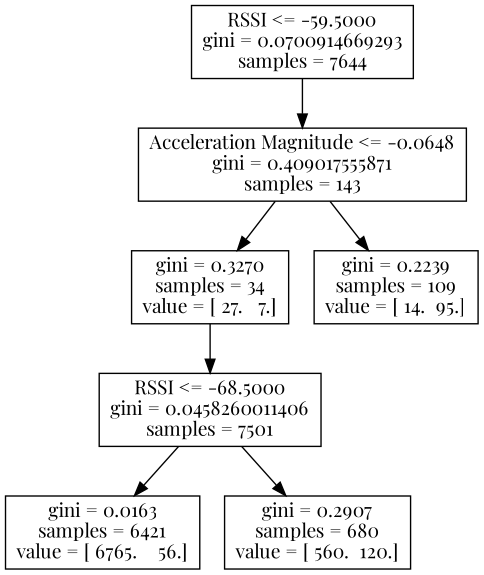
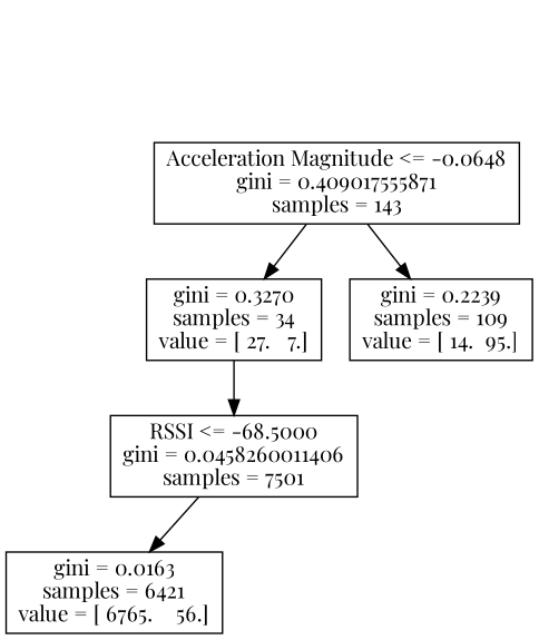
  digraph {
    fontname="Playfair Display"
    node [fontname="Playfair Display" shape=box]
    edge [fontname="Playfair Display"]
-   n1 [label="RSSI <= -59.5000\ngini = 0.0700914669293\nsamples = 7644"]
    n2 [label="Acceleration Magnitude <= -0.0648\ngini = 0.409017555871\nsamples = 143"]
    n3 [label="RSSI <= -68.5000\ngini = 0.0458260011406\nsamples = 7501"]
    n4 [label="gini = 0.0163\nsamples = 6421\nvalue = [ 6765.    56.]"]
-   n5 [label="gini = 0.2907\nsamples = 680\nvalue = [ 560.  120.]"]
    n6 [label="gini = 0.3270\nsamples = 34\nvalue = [ 27.   7.]"]
    n7 [label="gini = 0.2239\nsamples = 109\nvalue = [ 14.  95.]"]
-   n1 -> n2
    n2 -> n6
    n2 -> n7
    n3 -> n4
-   n3 -> n5
    n6 -> n3
  }
